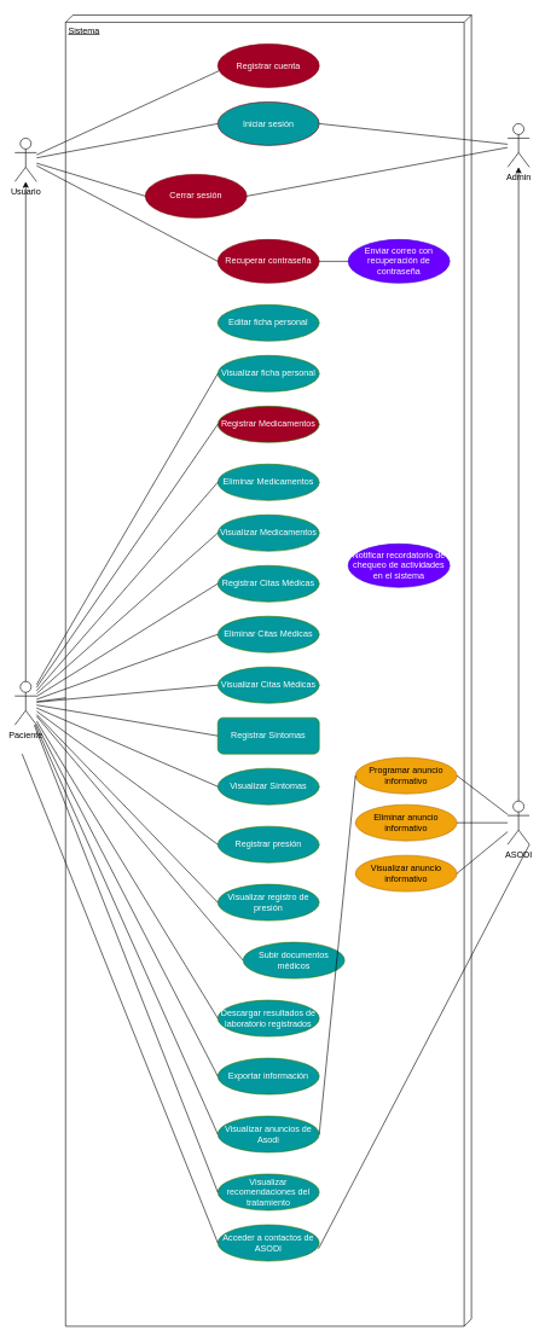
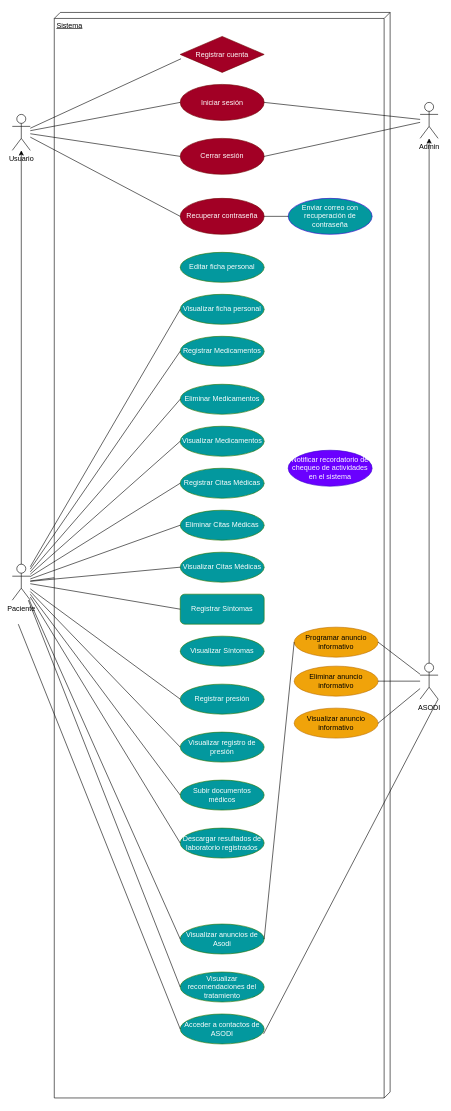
  <mxCell id="0" />
  <mxCell id="1" parent="0" />
  <mxCell id="2" value="Sistema" style="verticalAlign=top;align=left;spacingTop=8;spacingLeft=2;spacingRight=12;shape=cube;size=10;direction=south;fontStyle=4;html=1;whiteSpace=wrap;" vertex="1" parent="1"><mxGeometry x="90" y="20" width="560" height="1810" as="geometry" /></mxCell>
  <mxCell id="3" value="Usuario&lt;br&gt;" style="shape=umlActor;verticalLabelPosition=bottom;verticalAlign=top;html=1;outlineConnect=0;" vertex="1" parent="1"><mxGeometry x="20" y="190" width="30" height="60" as="geometry" /></mxCell>
- <mxCell id="4" value="Registrar cuenta" style="ellipse;whiteSpace=wrap;html=1;fillColor=#a20025;strokeColor=#6F0000;fontColor=#ffffff;" vertex="1" parent="1"><mxGeometry x="300" y="60" width="140" height="60" as="geometry" /></mxCell>
- <mxCell id="5" value="Iniciar sesión" style="ellipse;whiteSpace=wrap;html=1;fillColor=#03989e;fontColor=#ffffff;strokeColor=#6F0000;" vertex="1" parent="1"><mxGeometry x="300" y="140" width="140" height="60" as="geometry" /></mxCell>
+ <mxCell id="4" value="Registrar cuenta" style="rhombus;whiteSpace=wrap;html=1;fillColor=#a20025;strokeColor=#6F0000;fontColor=#ffffff;" vertex="1" parent="1"><mxGeometry x="300" y="60" width="140" height="60" as="geometry" /></mxCell>
+ <mxCell id="5" value="Iniciar sesión" style="ellipse;whiteSpace=wrap;html=1;fillColor=#a20025;fontColor=#ffffff;strokeColor=#6F0000;" vertex="1" parent="1"><mxGeometry x="300" y="140" width="140" height="60" as="geometry" /></mxCell>
  <mxCell id="6" value="Paciente" style="shape=umlActor;verticalLabelPosition=bottom;verticalAlign=top;html=1;outlineConnect=0;" vertex="1" parent="1"><mxGeometry x="20" y="940" width="30" height="60" as="geometry" /></mxCell>
  <mxCell id="7" value="Registrar Citas Médicas" style="ellipse;whiteSpace=wrap;html=1;fillColor=#03989E;fontColor=#ffffff;strokeColor=#2D7600;" vertex="1" parent="1"><mxGeometry x="300" y="780" width="140" height="50" as="geometry" /></mxCell>
  <mxCell id="8" value="Registrar Síntomas" style="whiteSpace=wrap;html=1;fillColor=#03989E;fontColor=#ffffff;strokeColor=#2D7600;rounded=1;" vertex="1" parent="1"><mxGeometry x="300" y="990" width="140" height="50" as="geometry" /></mxCell>
- <mxCell id="9" value="Registrar Medicamentos" style="ellipse;whiteSpace=wrap;html=1;fillColor=#a20025;fontColor=#ffffff;strokeColor=#2D7600;" vertex="1" parent="1"><mxGeometry x="300" y="560" width="140" height="50" as="geometry" /></mxCell>
- <mxCell id="10" value="Subir documentos médicos" style="ellipse;whiteSpace=wrap;html=1;fillColor=#03989E;fontColor=#ffffff;strokeColor=#2D7600;" vertex="1" parent="1"><mxGeometry x="335" y="1300" width="140" height="50" as="geometry" /></mxCell>
+ <mxCell id="9" value="Registrar Medicamentos" style="ellipse;whiteSpace=wrap;html=1;fillColor=#03989E;fontColor=#ffffff;strokeColor=#2D7600;" vertex="1" parent="1"><mxGeometry x="300" y="560" width="140" height="50" as="geometry" /></mxCell>
+ <mxCell id="10" value="Subir documentos médicos" style="ellipse;whiteSpace=wrap;html=1;fillColor=#03989E;fontColor=#ffffff;strokeColor=#2D7600;" vertex="1" parent="1"><mxGeometry x="300" y="1300" width="140" height="50" as="geometry" /></mxCell>
  <mxCell id="11" value="Registrar presión" style="ellipse;whiteSpace=wrap;html=1;fillColor=#03989E;fontColor=#ffffff;strokeColor=#2D7600;" vertex="1" parent="1"><mxGeometry x="300" y="1140" width="140" height="50" as="geometry" /></mxCell>
- <mxCell id="12" value="Exportar información" style="ellipse;whiteSpace=wrap;html=1;fillColor=#03989E;fontColor=#ffffff;strokeColor=#2D7600;" vertex="1" parent="1"><mxGeometry x="300" y="1460" width="140" height="50" as="geometry" /></mxCell>
  <mxCell id="13" value="" style="endArrow=classic;html=1;rounded=0;" edge="1" parent="1" source="6" target="3"><mxGeometry width="50" height="50" relative="1" as="geometry"><mxPoint x="20" y="340" as="sourcePoint" /><mxPoint x="70" y="290" as="targetPoint" /></mxGeometry></mxCell>
  <mxCell id="14" value="" style="endArrow=none;html=1;rounded=0;entryX=0.01;entryY=0.62;entryDx=0;entryDy=0;entryPerimeter=0;" edge="1" parent="1" source="3" target="4"><mxGeometry width="50" height="50" relative="1" as="geometry"><mxPoint x="130" y="280" as="sourcePoint" /><mxPoint x="180" y="230" as="targetPoint" /></mxGeometry></mxCell>
  <mxCell id="15" value="" style="endArrow=none;html=1;rounded=0;entryX=0;entryY=0.5;entryDx=0;entryDy=0;" edge="1" parent="1" source="3" target="5"><mxGeometry width="50" height="50" relative="1" as="geometry"><mxPoint x="130" y="340" as="sourcePoint" /><mxPoint x="180" y="290" as="targetPoint" /></mxGeometry></mxCell>
  <mxCell id="16" value="Recuperar contraseña" style="ellipse;whiteSpace=wrap;html=1;fillColor=#a20025;fontColor=#ffffff;strokeColor=#6F0000;" vertex="1" parent="1"><mxGeometry x="300" y="330" width="140" height="60" as="geometry" /></mxCell>
  <mxCell id="17" value="" style="endArrow=none;html=1;rounded=0;entryX=0;entryY=0.5;entryDx=0;entryDy=0;" edge="1" parent="1" source="3" target="16"><mxGeometry width="50" height="50" relative="1" as="geometry"><mxPoint x="170" y="370" as="sourcePoint" /><mxPoint x="220" y="320" as="targetPoint" /></mxGeometry></mxCell>
- <mxCell id="18" value="Enviar correo con recuperación de contraseña" style="ellipse;whiteSpace=wrap;html=1;fillColor=#6a00ff;fontColor=#ffffff;strokeColor=#3700CC;" vertex="1" parent="1"><mxGeometry x="480" y="330" width="140" height="60" as="geometry" /></mxCell>
+ <mxCell id="18" value="Enviar correo con recuperación de contraseña" style="ellipse;whiteSpace=wrap;html=1;fillColor=#03989e;fontColor=#ffffff;strokeColor=#3700CC;" vertex="1" parent="1"><mxGeometry x="480" y="330" width="140" height="60" as="geometry" /></mxCell>
  <mxCell id="19" value="Notificar recordatorio de chequeo de actividades en el sistema" style="ellipse;whiteSpace=wrap;html=1;fillColor=#6a00ff;fontColor=#ffffff;strokeColor=#3700CC;" vertex="1" parent="1"><mxGeometry x="480" y="750" width="140" height="60" as="geometry" /></mxCell>
  <mxCell id="20" value="" style="endArrow=none;html=1;rounded=0;entryX=0;entryY=0.5;entryDx=0;entryDy=0;" edge="1" parent="1" source="6" target="9"><mxGeometry width="50" height="50" relative="1" as="geometry"><mxPoint x="170" y="540" as="sourcePoint" /><mxPoint x="220" y="490" as="targetPoint" /></mxGeometry></mxCell>
  <mxCell id="21" value="" style="endArrow=none;html=1;rounded=0;entryX=0;entryY=0.5;entryDx=0;entryDy=0;" edge="1" parent="1" source="6" target="7"><mxGeometry width="50" height="50" relative="1" as="geometry"><mxPoint x="150" y="590" as="sourcePoint" /><mxPoint x="200" y="540" as="targetPoint" /></mxGeometry></mxCell>
  <mxCell id="22" value="" style="endArrow=none;html=1;rounded=0;entryX=0;entryY=0.5;entryDx=0;entryDy=0;" edge="1" parent="1" source="6" target="8"><mxGeometry width="50" height="50" relative="1" as="geometry"><mxPoint x="120" y="650" as="sourcePoint" /><mxPoint x="170" y="600" as="targetPoint" /></mxGeometry></mxCell>
  <mxCell id="23" value="" style="endArrow=none;html=1;rounded=0;entryX=0;entryY=0.5;entryDx=0;entryDy=0;" edge="1" parent="1" source="6" target="11"><mxGeometry width="50" height="50" relative="1" as="geometry"><mxPoint x="90" y="680" as="sourcePoint" /><mxPoint x="140" y="630" as="targetPoint" /></mxGeometry></mxCell>
  <mxCell id="24" value="" style="endArrow=none;html=1;rounded=0;entryX=0;entryY=0.5;entryDx=0;entryDy=0;" edge="1" parent="1" source="6" target="10"><mxGeometry width="50" height="50" relative="1" as="geometry"><mxPoint x="190" y="740" as="sourcePoint" /><mxPoint x="240" y="690" as="targetPoint" /></mxGeometry></mxCell>
- <mxCell id="25" value="" style="endArrow=none;html=1;rounded=0;entryX=0;entryY=0.5;entryDx=0;entryDy=0;" edge="1" parent="1" source="6" target="12"><mxGeometry width="50" height="50" relative="1" as="geometry"><mxPoint x="240" y="820" as="sourcePoint" /><mxPoint x="290" y="770" as="targetPoint" /></mxGeometry></mxCell>
  <mxCell id="26" value="ASODI" style="shape=umlActor;verticalLabelPosition=bottom;verticalAlign=top;html=1;outlineConnect=0;" vertex="1" parent="1"><mxGeometry x="700" y="1105" width="30" height="60" as="geometry" /></mxCell>
  <mxCell id="27" value="Programar anuncio informativo" style="ellipse;whiteSpace=wrap;html=1;fillColor=#f0a30a;fontColor=#000000;strokeColor=#BD7000;" vertex="1" parent="1"><mxGeometry x="490" y="1045" width="140" height="50" as="geometry" /></mxCell>
  <mxCell id="28" value="" style="endArrow=none;html=1;rounded=0;exitX=1;exitY=0.5;exitDx=0;exitDy=0;" edge="1" parent="1" source="27" target="26"><mxGeometry width="50" height="50" relative="1" as="geometry"><mxPoint x="690" y="840" as="sourcePoint" /><mxPoint x="740" y="790" as="targetPoint" /></mxGeometry></mxCell>
  <mxCell id="29" value="Visualizar anuncios de Asodi" style="ellipse;whiteSpace=wrap;html=1;fillColor=#03989E;fontColor=#ffffff;strokeColor=#2D7600;" vertex="1" parent="1"><mxGeometry x="300" y="1540" width="140" height="50" as="geometry" /></mxCell>
  <mxCell id="30" value="" style="endArrow=none;html=1;rounded=0;entryX=0;entryY=0.5;entryDx=0;entryDy=0;" edge="1" parent="1" source="6" target="29"><mxGeometry width="50" height="50" relative="1" as="geometry"><mxPoint x="130" y="880" as="sourcePoint" /><mxPoint x="180" y="830" as="targetPoint" /></mxGeometry></mxCell>
  <mxCell id="31" value="" style="endArrow=none;html=1;rounded=0;exitX=1;exitY=0.5;exitDx=0;exitDy=0;entryX=0;entryY=0.5;entryDx=0;entryDy=0;" edge="1" parent="1" source="29" target="27"><mxGeometry width="50" height="50" relative="1" as="geometry"><mxPoint x="550" y="920" as="sourcePoint" /><mxPoint x="600" y="870" as="targetPoint" /></mxGeometry></mxCell>
  <mxCell id="32" value="" style="endArrow=none;html=1;rounded=0;exitX=1;exitY=0.5;exitDx=0;exitDy=0;entryX=0;entryY=0.5;entryDx=0;entryDy=0;" edge="1" parent="1" source="16" target="18"><mxGeometry width="50" height="50" relative="1" as="geometry"><mxPoint x="420" y="510" as="sourcePoint" /><mxPoint x="470" y="460" as="targetPoint" /></mxGeometry></mxCell>
- <mxCell id="33" value="Cerrar sesión" style="ellipse;whiteSpace=wrap;html=1;fillColor=#a20025;fontColor=#ffffff;strokeColor=#6F0000;" vertex="1" parent="1"><mxGeometry x="200" y="240" width="140" height="60" as="geometry" /></mxCell>
+ <mxCell id="33" value="Cerrar sesión" style="ellipse;whiteSpace=wrap;html=1;fillColor=#a20025;fontColor=#ffffff;strokeColor=#6F0000;" vertex="1" parent="1"><mxGeometry x="300" y="230" width="140" height="60" as="geometry" /></mxCell>
  <mxCell id="34" value="" style="endArrow=none;html=1;rounded=0;entryX=0;entryY=0.5;entryDx=0;entryDy=0;" edge="1" parent="1" source="3" target="33"><mxGeometry width="50" height="50" relative="1" as="geometry"><mxPoint x="40" y="130" as="sourcePoint" /><mxPoint x="90" y="80" as="targetPoint" /></mxGeometry></mxCell>
  <mxCell id="35" value="Visualizar recomendaciones del tratamiento" style="ellipse;whiteSpace=wrap;html=1;fillColor=#03989E;fontColor=#ffffff;strokeColor=#2D7600;" vertex="1" parent="1"><mxGeometry x="300" y="1620" width="140" height="50" as="geometry" /></mxCell>
  <mxCell id="36" value="" style="endArrow=none;html=1;rounded=0;entryX=0;entryY=0.5;entryDx=0;entryDy=0;" edge="1" parent="1" source="6" target="35"><mxGeometry width="50" height="50" relative="1" as="geometry"><mxPoint x="0" y="700" as="sourcePoint" /><mxPoint x="250" y="1063" as="targetPoint" /></mxGeometry></mxCell>
  <mxCell id="37" value="Editar ficha personal" style="ellipse;whiteSpace=wrap;html=1;fillColor=#03989E;fontColor=#ffffff;strokeColor=#2D7600;" vertex="1" parent="1"><mxGeometry x="300" y="420" width="140" height="50" as="geometry" /></mxCell>
  <mxCell id="38" value="" style="endArrow=none;html=1;rounded=0;" edge="1" parent="1" source="6" target="2"><mxGeometry width="50" height="50" relative="1" as="geometry"><mxPoint x="140" y="480" as="sourcePoint" /><mxPoint x="190" y="430" as="targetPoint" /></mxGeometry></mxCell>
  <mxCell id="39" value="Visualizar ficha personal" style="ellipse;whiteSpace=wrap;html=1;fillColor=#03989E;fontColor=#ffffff;strokeColor=#2D7600;" vertex="1" parent="1"><mxGeometry x="300" y="490" width="140" height="50" as="geometry" /></mxCell>
  <mxCell id="40" value="Eliminar Medicamentos" style="ellipse;whiteSpace=wrap;html=1;fillColor=#03989E;fontColor=#ffffff;strokeColor=#2D7600;" vertex="1" parent="1"><mxGeometry x="300" y="640" width="140" height="50" as="geometry" /></mxCell>
  <mxCell id="41" value="Visualizar Medicamentos" style="ellipse;whiteSpace=wrap;html=1;fillColor=#03989E;fontColor=#ffffff;strokeColor=#2D7600;" vertex="1" parent="1"><mxGeometry x="300" y="710" width="140" height="50" as="geometry" /></mxCell>
  <mxCell id="42" value="Eliminar Citas Médicas" style="ellipse;whiteSpace=wrap;html=1;fillColor=#03989E;fontColor=#ffffff;strokeColor=#2D7600;" vertex="1" parent="1"><mxGeometry x="300" y="850" width="140" height="50" as="geometry" /></mxCell>
  <mxCell id="43" value="Visualizar Citas Médicas" style="ellipse;whiteSpace=wrap;html=1;fillColor=#03989E;fontColor=#ffffff;strokeColor=#2D7600;" vertex="1" parent="1"><mxGeometry x="300" y="920" width="140" height="50" as="geometry" /></mxCell>
  <mxCell id="44" value="Visualizar Síntomas" style="ellipse;whiteSpace=wrap;html=1;fillColor=#03989E;fontColor=#ffffff;strokeColor=#2D7600;" vertex="1" parent="1"><mxGeometry x="300" y="1060" width="140" height="50" as="geometry" /></mxCell>
  <mxCell id="45" value="Visualizar registro de presión" style="ellipse;whiteSpace=wrap;html=1;fillColor=#03989E;fontColor=#ffffff;strokeColor=#2D7600;" vertex="1" parent="1"><mxGeometry x="300" y="1220" width="140" height="50" as="geometry" /></mxCell>
  <mxCell id="46" value="Descargar resultados de laboratorio registrados" style="ellipse;whiteSpace=wrap;html=1;fillColor=#03989E;fontColor=#ffffff;strokeColor=#2D7600;" vertex="1" parent="1"><mxGeometry x="300" y="1380" width="140" height="50" as="geometry" /></mxCell>
  <mxCell id="47" value="" style="endArrow=none;html=1;rounded=0;entryX=0;entryY=0.5;entryDx=0;entryDy=0;" edge="1" parent="1" source="6" target="46"><mxGeometry width="50" height="50" relative="1" as="geometry"><mxPoint x="56" y="630" as="sourcePoint" /><mxPoint x="310" y="1335" as="targetPoint" /></mxGeometry></mxCell>
- <mxCell id="48" value="" style="endArrow=none;html=1;rounded=0;exitX=0;exitY=0.5;exitDx=0;exitDy=0;" edge="1" parent="1" source="44" target="6"><mxGeometry width="50" height="50" relative="1" as="geometry"><mxPoint x="290" y="930" as="sourcePoint" /><mxPoint x="340" y="880" as="targetPoint" /></mxGeometry></mxCell>
  <mxCell id="49" value="" style="endArrow=none;html=1;rounded=0;entryX=0;entryY=0.5;entryDx=0;entryDy=0;" edge="1" parent="1" source="6" target="43"><mxGeometry width="50" height="50" relative="1" as="geometry"><mxPoint x="180" y="840" as="sourcePoint" /><mxPoint x="230" y="790" as="targetPoint" /></mxGeometry></mxCell>
  <mxCell id="50" value="" style="endArrow=none;html=1;rounded=0;entryX=0;entryY=0.5;entryDx=0;entryDy=0;" edge="1" parent="1" source="6" target="42"><mxGeometry width="50" height="50" relative="1" as="geometry"><mxPoint x="230" y="890" as="sourcePoint" /><mxPoint x="280" y="840" as="targetPoint" /></mxGeometry></mxCell>
  <mxCell id="51" value="" style="endArrow=none;html=1;rounded=0;entryX=0;entryY=0.5;entryDx=0;entryDy=0;" edge="1" parent="1" source="6" target="41"><mxGeometry width="50" height="50" relative="1" as="geometry"><mxPoint x="180" y="750" as="sourcePoint" /><mxPoint x="230" y="700" as="targetPoint" /></mxGeometry></mxCell>
  <mxCell id="52" value="" style="endArrow=none;html=1;rounded=0;entryX=0;entryY=0.5;entryDx=0;entryDy=0;" edge="1" parent="1" source="6" target="40"><mxGeometry width="50" height="50" relative="1" as="geometry"><mxPoint x="190" y="700" as="sourcePoint" /><mxPoint x="240" y="650" as="targetPoint" /></mxGeometry></mxCell>
  <mxCell id="53" value="" style="endArrow=none;html=1;rounded=0;entryX=0;entryY=0.5;entryDx=0;entryDy=0;" edge="1" parent="1" source="6" target="39"><mxGeometry width="50" height="50" relative="1" as="geometry"><mxPoint x="160" y="670" as="sourcePoint" /><mxPoint x="210" y="620" as="targetPoint" /></mxGeometry></mxCell>
  <mxCell id="54" value="" style="endArrow=none;html=1;rounded=0;entryX=0;entryY=0.5;entryDx=0;entryDy=0;" edge="1" parent="1" source="6" target="45"><mxGeometry width="50" height="50" relative="1" as="geometry"><mxPoint x="150" y="1100" as="sourcePoint" /><mxPoint x="200" y="1050" as="targetPoint" /></mxGeometry></mxCell>
  <mxCell id="55" value="Eliminar anuncio informativo" style="ellipse;whiteSpace=wrap;html=1;fillColor=#f0a30a;fontColor=#000000;strokeColor=#BD7000;" vertex="1" parent="1"><mxGeometry x="490" y="1110" width="140" height="50" as="geometry" /></mxCell>
  <mxCell id="56" value="Visualizar anuncio informativo" style="ellipse;whiteSpace=wrap;html=1;fillColor=#f0a30a;fontColor=#000000;strokeColor=#BD7000;" vertex="1" parent="1"><mxGeometry x="490" y="1180" width="140" height="50" as="geometry" /></mxCell>
  <mxCell id="57" value="" style="endArrow=none;html=1;rounded=0;exitX=1;exitY=0.5;exitDx=0;exitDy=0;" edge="1" parent="1" source="55" target="26"><mxGeometry width="50" height="50" relative="1" as="geometry"><mxPoint x="640" y="1080" as="sourcePoint" /><mxPoint x="710" y="1080" as="targetPoint" /></mxGeometry></mxCell>
  <mxCell id="58" value="" style="endArrow=none;html=1;rounded=0;exitX=1;exitY=0.5;exitDx=0;exitDy=0;" edge="1" parent="1" source="56" target="26"><mxGeometry width="50" height="50" relative="1" as="geometry"><mxPoint x="640" y="1145" as="sourcePoint" /><mxPoint x="710" y="1091" as="targetPoint" /></mxGeometry></mxCell>
  <mxCell id="59" value="Admin" style="shape=umlActor;verticalLabelPosition=bottom;verticalAlign=top;html=1;outlineConnect=0;" vertex="1" parent="1"><mxGeometry x="700" y="170" width="30" height="60" as="geometry" /></mxCell>
  <mxCell id="60" value="" style="endArrow=none;html=1;rounded=0;exitX=1;exitY=0.5;exitDx=0;exitDy=0;" edge="1" parent="1" source="5" target="59"><mxGeometry width="50" height="50" relative="1" as="geometry"><mxPoint x="680" y="300" as="sourcePoint" /><mxPoint x="730" y="250" as="targetPoint" /></mxGeometry></mxCell>
  <mxCell id="61" value="" style="endArrow=none;html=1;rounded=0;exitX=1;exitY=0.5;exitDx=0;exitDy=0;" edge="1" parent="1" source="33" target="59"><mxGeometry width="50" height="50" relative="1" as="geometry"><mxPoint x="710" y="330" as="sourcePoint" /><mxPoint x="760" y="280" as="targetPoint" /></mxGeometry></mxCell>
  <mxCell id="62" value="" style="endArrow=classic;html=1;rounded=0;exitX=0.5;exitY=0;exitDx=0;exitDy=0;exitPerimeter=0;" edge="1" parent="1" source="26" target="59"><mxGeometry width="50" height="50" relative="1" as="geometry"><mxPoint x="700" y="900" as="sourcePoint" /><mxPoint x="750" y="850" as="targetPoint" /></mxGeometry></mxCell>
  <mxCell id="63" value="Acceder a contactos de ASODI" style="ellipse;whiteSpace=wrap;html=1;fillColor=#03989E;fontColor=#ffffff;strokeColor=#2D7600;" vertex="1" parent="1"><mxGeometry x="300" y="1690" width="140" height="50" as="geometry" /></mxCell>
  <mxCell id="64" value="" style="endArrow=none;html=1;rounded=0;entryX=0;entryY=0.5;entryDx=0;entryDy=0;" edge="1" parent="1" target="63"><mxGeometry width="50" height="50" relative="1" as="geometry"><mxPoint x="30" y="1040" as="sourcePoint" /><mxPoint x="233" y="1103" as="targetPoint" /></mxGeometry></mxCell>
  <mxCell id="65" value="" style="endArrow=none;html=1;rounded=0;entryX=1;entryY=1;entryDx=0;entryDy=0;entryPerimeter=0;exitX=0.993;exitY=0.66;exitDx=0;exitDy=0;exitPerimeter=0;" edge="1" parent="1" source="63" target="26"><mxGeometry width="50" height="50" relative="1" as="geometry"><mxPoint x="640" y="1215" as="sourcePoint" /><mxPoint x="710" y="1157" as="targetPoint" /></mxGeometry></mxCell>
